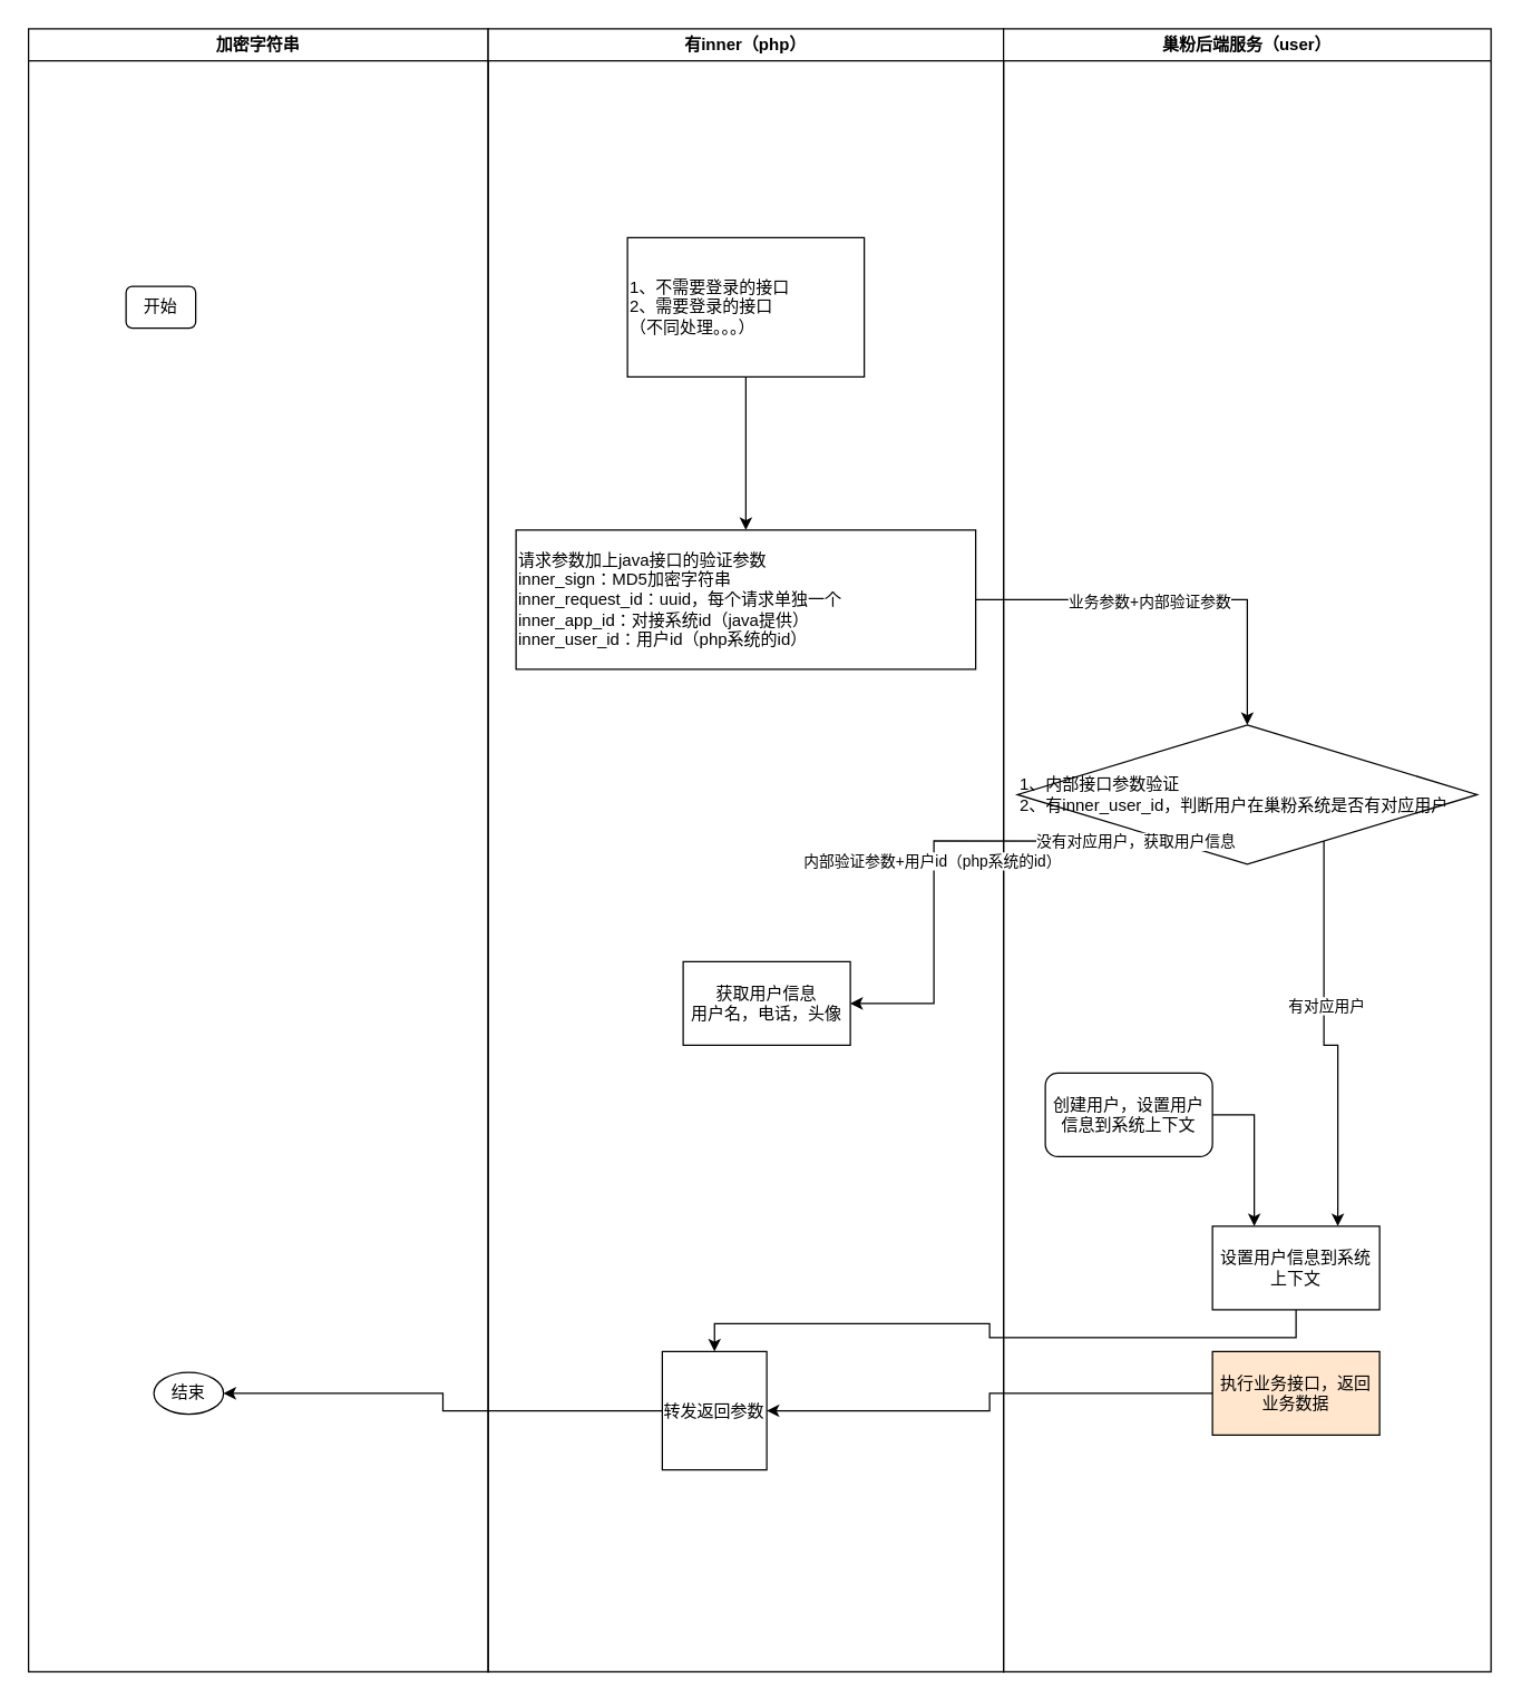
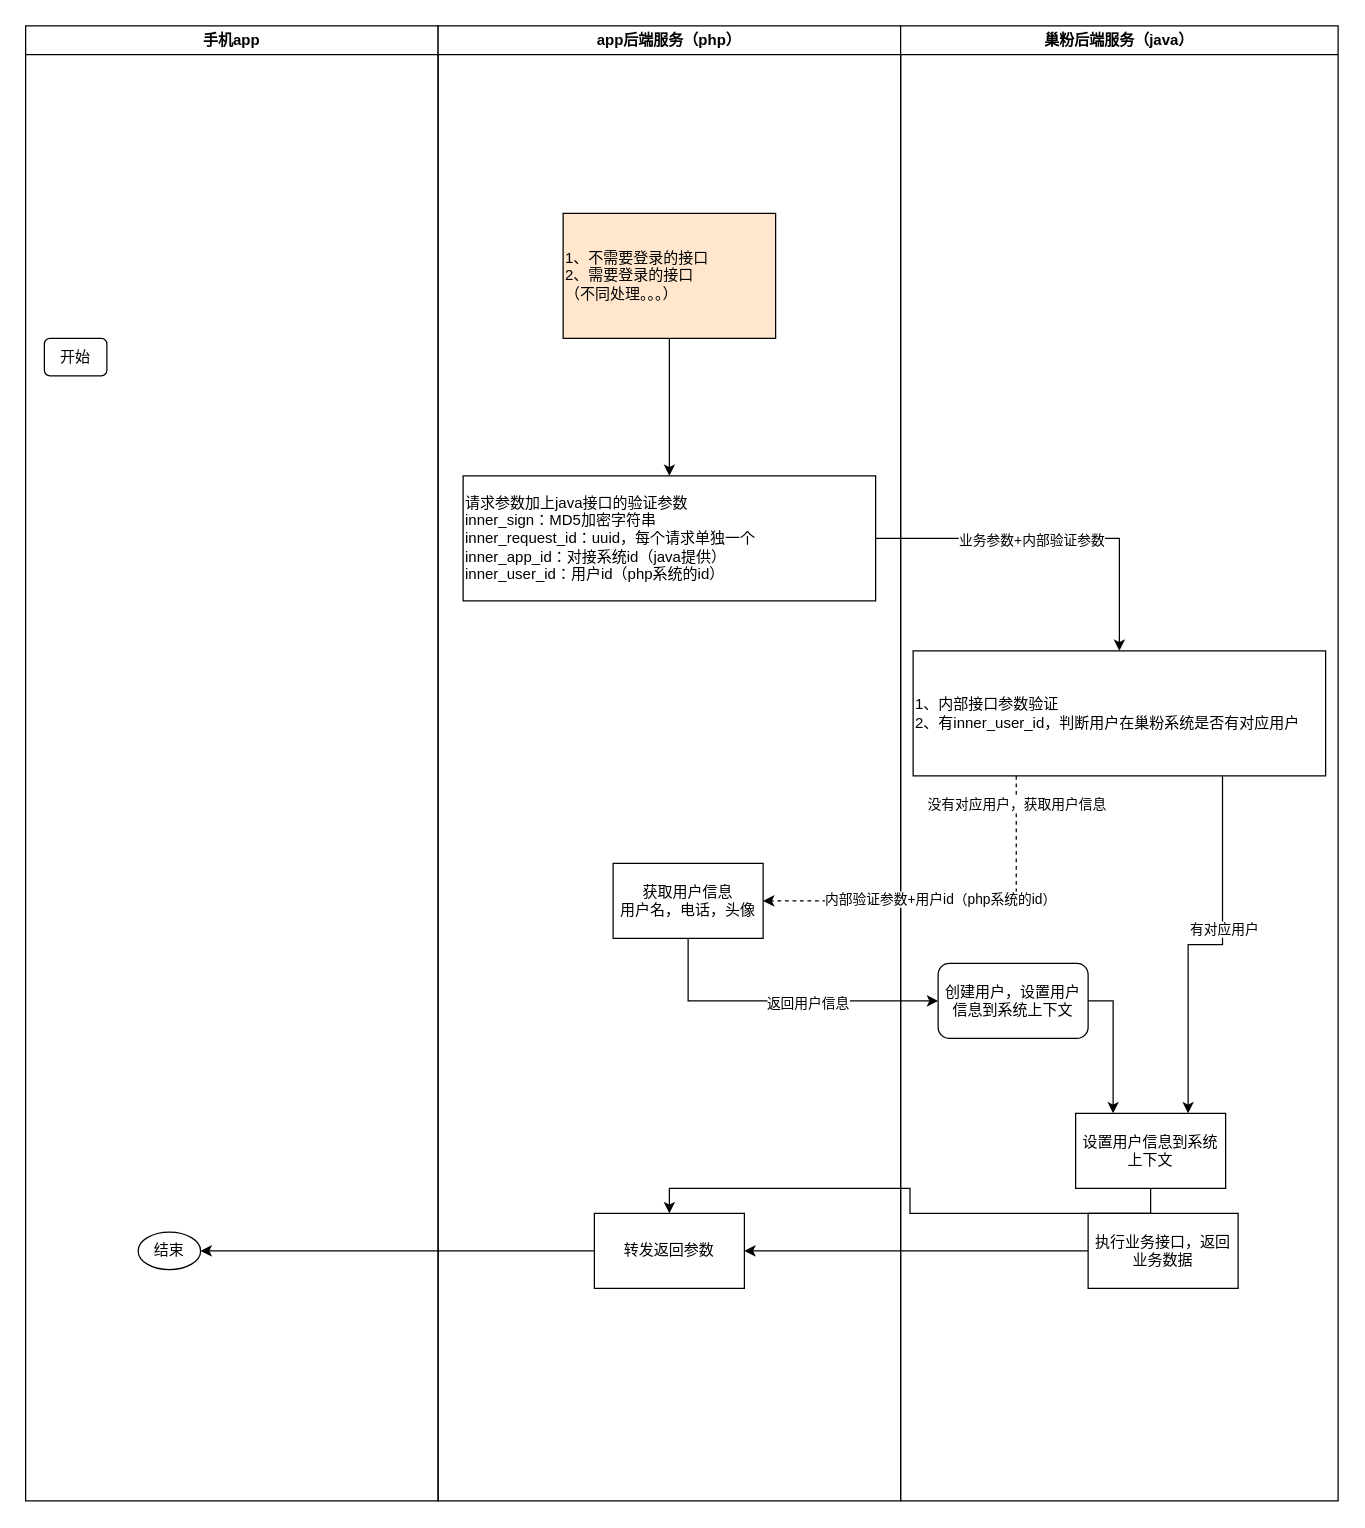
  <mxCell id="0" />
  <mxCell id="1" parent="0" />
- <mxCell id="2" value="加密字符串" style="swimlane;whiteSpace=wrap;html=1;" vertex="1" parent="1"><mxGeometry x="20" y="20" width="330" height="1180" as="geometry" /></mxCell>
- <mxCell id="3" value="开始" style="rounded=1;whiteSpace=wrap;html=1;" vertex="1" parent="2"><mxGeometry x="70" y="185" width="50" height="30" as="geometry" /></mxCell>
+ <mxCell id="2" value="手机app" style="swimlane;whiteSpace=wrap;html=1;" vertex="1" parent="1"><mxGeometry x="20" y="20" width="330" height="1180" as="geometry" /></mxCell>
+ <mxCell id="3" value="开始" style="rounded=1;whiteSpace=wrap;html=1;" vertex="1" parent="2"><mxGeometry x="15" y="250" width="50" height="30" as="geometry" /></mxCell>
  <mxCell id="4" value="结束" style="ellipse;whiteSpace=wrap;html=1;" vertex="1" parent="2"><mxGeometry x="90" y="965" width="50" height="30" as="geometry" /></mxCell>
- <mxCell id="5" value="有inner（php）" style="swimlane;whiteSpace=wrap;html=1;" vertex="1" parent="1"><mxGeometry x="350" y="20" width="370" height="1180" as="geometry" /></mxCell>
- <mxCell id="6" value="1、不需要登录的接口&lt;br&gt;2、需要登录的接口&lt;br&gt;（不同处理。。。）" style="rounded=0;whiteSpace=wrap;html=1;align=left;" vertex="1" parent="5"><mxGeometry x="100" y="150" width="170" height="100" as="geometry" /></mxCell>
+ <mxCell id="5" value="app后端服务（php）" style="swimlane;whiteSpace=wrap;html=1;" vertex="1" parent="1"><mxGeometry x="350" y="20" width="370" height="1180" as="geometry" /></mxCell>
+ <mxCell id="6" value="1、不需要登录的接口&lt;br&gt;2、需要登录的接口&lt;br&gt;（不同处理。。。）" style="rounded=0;whiteSpace=wrap;html=1;align=left;fillColor=#ffe6cc;" vertex="1" parent="5"><mxGeometry x="100" y="150" width="170" height="100" as="geometry" /></mxCell>
  <mxCell id="7" value="请求参数加上java接口的验证参数&lt;br&gt;inner_sign：MD5加密字符串&lt;br&gt;inner_request_id：uuid，每个请求单独一个&lt;br&gt;inner_app_id：对接系统id（java提供）&lt;br&gt;inner_user_id：用户id（php系统的id）" style="rounded=0;whiteSpace=wrap;html=1;align=left;" vertex="1" parent="5"><mxGeometry x="20" y="360" width="330" height="100" as="geometry" /></mxCell>
  <mxCell id="8" value="" style="endArrow=classic;html=1;rounded=0;exitX=0.5;exitY=1;exitDx=0;exitDy=0;entryX=0.5;entryY=0;entryDx=0;entryDy=0;" edge="1" parent="5" source="6" target="7"><mxGeometry width="50" height="50" relative="1" as="geometry"><mxPoint x="190" y="270" as="sourcePoint" /><mxPoint x="240" y="220" as="targetPoint" /></mxGeometry></mxCell>
  <mxCell id="9" value="获取用户信息&lt;br&gt;用户名，电话，头像" style="rounded=0;whiteSpace=wrap;html=1;" vertex="1" parent="5"><mxGeometry x="140" y="670" width="120" height="60" as="geometry" /></mxCell>
- <mxCell id="10" value="转发返回参数" style="rounded=0;whiteSpace=wrap;html=1;" vertex="1" parent="5"><mxGeometry x="125" y="950" width="75" height="85" as="geometry" /></mxCell>
- <mxCell id="11" value="巢粉后端服务（user）" style="swimlane;whiteSpace=wrap;html=1;" vertex="1" parent="1"><mxGeometry x="720" y="20" width="350" height="1180" as="geometry" /></mxCell>
+ <mxCell id="10" value="转发返回参数" style="rounded=0;whiteSpace=wrap;html=1;" vertex="1" parent="5"><mxGeometry x="125" y="950" width="120" height="60" as="geometry" /></mxCell>
+ <mxCell id="11" value="巢粉后端服务（java）" style="swimlane;whiteSpace=wrap;html=1;" vertex="1" parent="1"><mxGeometry x="720" y="20" width="350" height="1180" as="geometry" /></mxCell>
  <mxCell id="12" style="edgeStyle=orthogonalEdgeStyle;rounded=0;orthogonalLoop=1;jettySize=auto;html=1;exitX=0.75;exitY=1;exitDx=0;exitDy=0;entryX=0.75;entryY=0;entryDx=0;entryDy=0;" edge="1" parent="11" source="14" target="19"><mxGeometry relative="1" as="geometry" /></mxCell>
  <mxCell id="13" value="有对应用户" style="edgeLabel;html=1;align=center;verticalAlign=middle;resizable=0;points=[];" vertex="1" connectable="0" parent="12"><mxGeometry x="-0.177" y="1" relative="1" as="geometry"><mxPoint as="offset" /></mxGeometry></mxCell>
- <mxCell id="14" value="1、内部接口参数验证&lt;br&gt;2、有inner_user_id，判断用户在巢粉系统是否有对应用户" style="rhombus;whiteSpace=wrap;html=1;align=left;" vertex="1" parent="11"><mxGeometry x="10" y="500" width="330" height="100" as="geometry" /></mxCell>
+ <mxCell id="14" value="1、内部接口参数验证&lt;br&gt;2、有inner_user_id，判断用户在巢粉系统是否有对应用户" style="rounded=0;whiteSpace=wrap;html=1;align=left;" vertex="1" parent="11"><mxGeometry x="10" y="500" width="330" height="100" as="geometry" /></mxCell>
  <mxCell id="15" style="edgeStyle=orthogonalEdgeStyle;rounded=0;orthogonalLoop=1;jettySize=auto;html=1;exitX=1;exitY=0.5;exitDx=0;exitDy=0;entryX=0.25;entryY=0;entryDx=0;entryDy=0;" edge="1" parent="11" source="16" target="19"><mxGeometry relative="1" as="geometry" /></mxCell>
  <mxCell id="16" value="创建用户，设置用户信息到系统上下文" style="whiteSpace=wrap;html=1;rounded=1;" vertex="1" parent="11"><mxGeometry x="30" y="750" width="120" height="60" as="geometry" /></mxCell>
- <mxCell id="17" value="执行业务接口，返回业务数据" style="rounded=0;whiteSpace=wrap;html=1;fillColor=#ffe6cc;" vertex="1" parent="11"><mxGeometry x="150" y="950" width="120" height="60" as="geometry" /></mxCell>
+ <mxCell id="17" value="执行业务接口，返回业务数据" style="rounded=0;whiteSpace=wrap;html=1;" vertex="1" parent="11"><mxGeometry x="150" y="950" width="120" height="60" as="geometry" /></mxCell>
  <mxCell id="18" style="edgeStyle=orthogonalEdgeStyle;rounded=0;orthogonalLoop=1;jettySize=auto;html=1;exitX=0.5;exitY=1;exitDx=0;exitDy=0;" edge="1" parent="11" source="19" target="10"><mxGeometry relative="1" as="geometry" /></mxCell>
- <mxCell id="19" value="设置用户信息到系统上下文" style="rounded=0;whiteSpace=wrap;html=1;" vertex="1" parent="11"><mxGeometry x="150" y="860" width="120" height="60" as="geometry" /></mxCell>
+ <mxCell id="19" value="设置用户信息到系统上下文" style="rounded=0;whiteSpace=wrap;html=1;" vertex="1" parent="11"><mxGeometry x="140" y="870" width="120" height="60" as="geometry" /></mxCell>
  <mxCell id="20" style="edgeStyle=orthogonalEdgeStyle;rounded=0;orthogonalLoop=1;jettySize=auto;html=1;exitX=1;exitY=0.5;exitDx=0;exitDy=0;entryX=0.5;entryY=0;entryDx=0;entryDy=0;" edge="1" parent="1" source="7" target="14"><mxGeometry relative="1" as="geometry" /></mxCell>
  <mxCell id="21" value="业务参数+内部验证参数" style="edgeLabel;html=1;align=center;verticalAlign=middle;resizable=0;points=[];" vertex="1" connectable="0" parent="20"><mxGeometry x="-0.128" y="-1" relative="1" as="geometry"><mxPoint as="offset" /></mxGeometry></mxCell>
- <mxCell id="22" style="edgeStyle=orthogonalEdgeStyle;rounded=0;orthogonalLoop=1;jettySize=auto;html=1;exitX=0.25;exitY=1;exitDx=0;exitDy=0;entryX=1;entryY=0.5;entryDx=0;entryDy=0;" edge="1" parent="1" source="14" target="9"><mxGeometry relative="1" as="geometry" /></mxCell>
+ <mxCell id="22" style="edgeStyle=orthogonalEdgeStyle;rounded=0;orthogonalLoop=1;jettySize=auto;html=1;exitX=0.25;exitY=1;exitDx=0;exitDy=0;entryX=1;entryY=0.5;entryDx=0;entryDy=0;dashed=1;" edge="1" parent="1" source="14" target="9"><mxGeometry relative="1" as="geometry" /></mxCell>
  <mxCell id="23" value="没有对应用户，获取用户信息" style="edgeLabel;html=1;align=center;verticalAlign=middle;resizable=0;points=[];" vertex="1" connectable="0" parent="22"><mxGeometry x="-0.852" relative="1" as="geometry"><mxPoint as="offset" /></mxGeometry></mxCell>
  <mxCell id="24" value="内部验证参数+用户id（php系统的id）" style="edgeLabel;html=1;align=center;verticalAlign=middle;resizable=0;points=[];" vertex="1" connectable="0" parent="22"><mxGeometry x="0.062" y="-2" relative="1" as="geometry"><mxPoint as="offset" /></mxGeometry></mxCell>
+ <mxCell id="25" style="edgeStyle=orthogonalEdgeStyle;rounded=0;orthogonalLoop=1;jettySize=auto;html=1;exitX=0.5;exitY=1;exitDx=0;exitDy=0;entryX=0;entryY=0.5;entryDx=0;entryDy=0;" edge="1" parent="1" source="9" target="16"><mxGeometry relative="1" as="geometry" /></mxCell>
+ <mxCell id="26" value="返回用户信息" style="edgeLabel;html=1;align=center;verticalAlign=middle;resizable=0;points=[];" vertex="1" connectable="0" parent="25"><mxGeometry x="0.16" y="-1" relative="1" as="geometry"><mxPoint as="offset" /></mxGeometry></mxCell>
  <mxCell id="27" style="edgeStyle=orthogonalEdgeStyle;rounded=0;orthogonalLoop=1;jettySize=auto;html=1;exitX=0;exitY=0.5;exitDx=0;exitDy=0;entryX=1;entryY=0.5;entryDx=0;entryDy=0;" edge="1" parent="1" source="17" target="10"><mxGeometry relative="1" as="geometry" /></mxCell>
  <mxCell id="28" style="edgeStyle=orthogonalEdgeStyle;rounded=0;orthogonalLoop=1;jettySize=auto;html=1;exitX=0;exitY=0.5;exitDx=0;exitDy=0;entryX=1;entryY=0.5;entryDx=0;entryDy=0;" edge="1" parent="1" source="10" target="4"><mxGeometry relative="1" as="geometry" /></mxCell>
